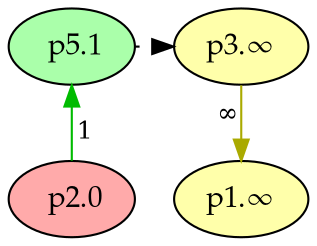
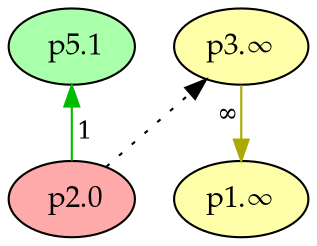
  digraph {
    rankdir=TB
    node [fillcolor="#FFFFAA" fontname=Palatino fontsize=14 style=filled]
    edge [dir=forward fontsize=12 labeldistance=1.5 style=solid]
    n1 [fillcolor="#FFAAAA" label=" p2.0"]
    n2 [fillcolor="#AAFFAA" label=" p5.1"]
    n3 [label="p3.∞"]
    n4 [label="p1.∞"]
    subgraph sub_1 {
      rank=max
      n1
    }
    subgraph sub_2 {
      rank=min
      n2
    }
    n1 -> n2 [color="#00BB00" taillabel=1]
-   n2 -> n3 [color=black constraint=false style=dotted]
+   n1 -> n3 [color=black constraint=false style=dotted]
    n3 -> n4 [color="#AAAA00" taillabel="∞"]
  }
